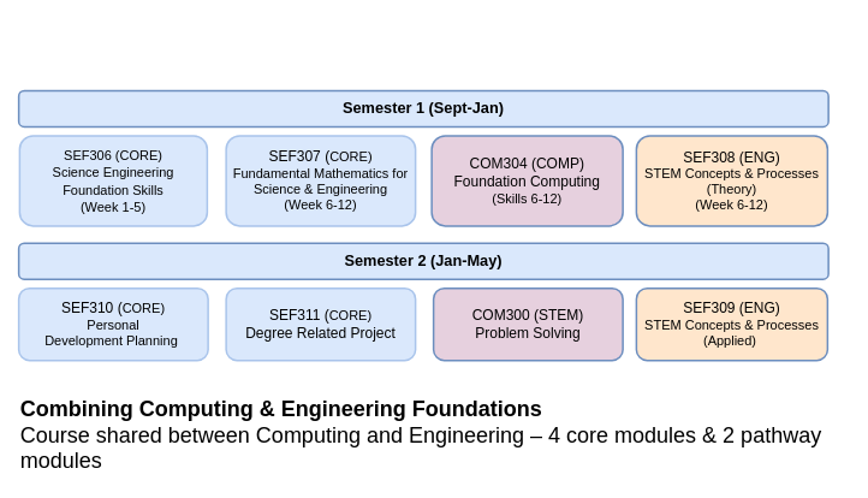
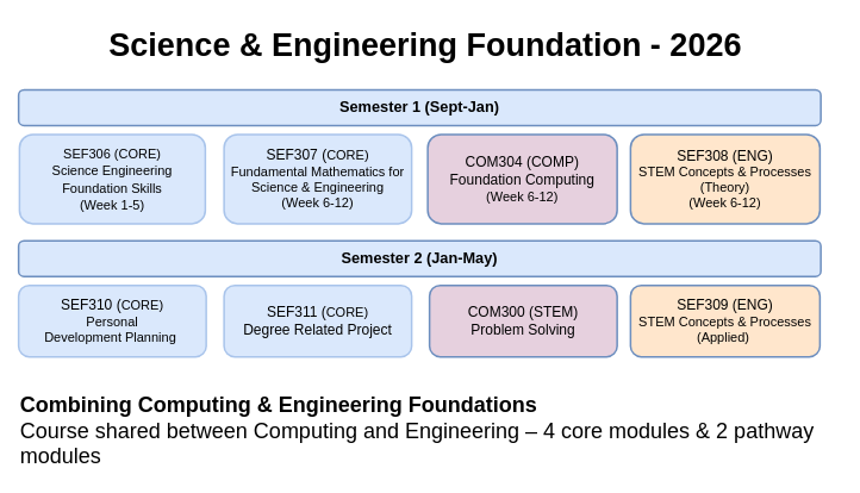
  <mxCell id="0" />
  <mxCell id="1" parent="0" />
  <mxCell id="2" value="&lt;font&gt;&lt;span style=&quot;font-size: 16px&quot;&gt;COM300 (STEM)&lt;br&gt;Problem Solving&lt;/span&gt;&lt;/font&gt;" style="rounded=1;whiteSpace=wrap;html=1;fillColor=#E6D0DE;strokeColor=#6c8ebf;strokeWidth=2;" parent="1" vertex="1"><mxGeometry x="480" y="319" width="210" height="80" as="geometry" /></mxCell>
  <mxCell id="3" value="&lt;font style=&quot;font-size: 16px;&quot;&gt;&lt;p class=&quot;MsoNormal&quot;&gt;SEF311 (&lt;span style=&quot;font-size: 14.667px;&quot;&gt;CORE)&lt;/span&gt;&lt;br&gt;&lt;span style=&quot;background-color: transparent; color: light-dark(rgb(0, 0, 0), rgb(255, 255, 255));&quot;&gt;Degree Related Project&lt;/span&gt;&lt;/p&gt;&lt;/font&gt;" style="rounded=1;whiteSpace=wrap;html=1;fillColor=#dae8fc;strokeColor=#A9C4EB;strokeWidth=2;" parent="1" vertex="1"><mxGeometry x="250" y="319" width="210" height="80" as="geometry" /></mxCell>
  <mxCell id="4" value="&lt;font style=&quot;font-size: 17px;&quot;&gt;&lt;b&gt;Semester 1 (Sept-Jan)&lt;/b&gt;&lt;/font&gt;" style="rounded=1;whiteSpace=wrap;html=1;fillColor=#dae8fc;strokeColor=#6c8ebf;strokeWidth=2;" parent="1" vertex="1"><mxGeometry x="20" y="100" width="898" height="40" as="geometry" /></mxCell>
  <mxCell id="5" value="&lt;font style=&quot;&quot;&gt;&lt;p style=&quot;&quot; class=&quot;MsoNormal&quot;&gt;&lt;span style=&quot;font-size: 16px;&quot;&gt;SEF309&amp;nbsp;&lt;/span&gt;&lt;span style=&quot;font-size: 16px;&quot;&gt;(ENG)&lt;/span&gt;&lt;span style=&quot;font-size: 16px;&quot;&gt;&lt;br&gt;&lt;/span&gt;&lt;span style=&quot;font-size: 11pt; font-family: Aptos, sans-serif; background-color: transparent; color: light-dark(rgb(0, 0, 0), rgb(255, 255, 255));&quot;&gt;STEM Concepts &amp;amp; Processes (Applied)&amp;nbsp;&lt;/span&gt;&lt;/p&gt;&lt;/font&gt;" style="rounded=1;whiteSpace=wrap;html=1;fillColor=#FFE6CC;strokeColor=#6c8ebf;strokeWidth=2;" parent="1" vertex="1"><mxGeometry x="705" y="319" width="212" height="80" as="geometry" /></mxCell>
  <mxCell id="6" value="&lt;b style=&quot;border-color: var(--border-color); font-size: 17px;&quot;&gt;Semester 2 (Jan-May)&lt;/b&gt;" style="rounded=1;whiteSpace=wrap;html=1;fillColor=#dae8fc;strokeColor=#6c8ebf;strokeWidth=2;" parent="1" vertex="1"><mxGeometry x="20" y="269" width="898" height="40" as="geometry" /></mxCell>
+ <mxCell id="7" value="&lt;font style=&quot;font-size: 36px;&quot;&gt;&lt;b&gt;Science &amp;amp; Engineering Foundation - 2026&amp;nbsp;&lt;/b&gt;&lt;/font&gt;" style="text;html=1;align=center;verticalAlign=middle;resizable=0;points=[];autosize=1;strokeColor=none;fillColor=none;" parent="1" vertex="1"><mxGeometry x="110" y="20" width="740" height="60" as="geometry" /></mxCell>
  <mxCell id="8" value="&lt;font style=&quot;font-size: 16px;&quot;&gt;&lt;span style=&quot;font-size:11.0pt;line-height:107%;&lt;br/&gt;font-family:&amp;quot;Aptos&amp;quot;,sans-serif;mso-ascii-theme-font:minor-latin;mso-fareast-font-family:&lt;br/&gt;Aptos;mso-fareast-theme-font:minor-latin;mso-hansi-theme-font:minor-latin;&lt;br/&gt;mso-bidi-font-family:&amp;quot;Times New Roman&amp;quot;;mso-bidi-theme-font:minor-bidi;&lt;br/&gt;mso-ansi-language:EN-GB;mso-fareast-language:EN-US;mso-bidi-language:AR-SA&quot;&gt;&lt;span style=&quot;font-size: 11pt; background-color: transparent; color: light-dark(rgb(0, 0, 0), rgb(255, 255, 255));&quot;&gt;SEF306 (CORE)&lt;br&gt;&lt;/span&gt;Science&amp;nbsp;Engineering Foundation Skills&lt;/span&gt;&lt;span style=&quot;font-size: 16px&quot;&gt;&lt;/span&gt;&lt;/font&gt;&lt;div&gt;&lt;font style=&quot;font-size: 16px;&quot;&gt;&lt;span style=&quot;font-size:11.0pt;line-height:107%;&lt;br/&gt;font-family:&amp;quot;Aptos&amp;quot;,sans-serif;mso-ascii-theme-font:minor-latin;mso-fareast-font-family:&lt;br/&gt;Aptos;mso-fareast-theme-font:minor-latin;mso-hansi-theme-font:minor-latin;&lt;br/&gt;mso-bidi-font-family:&amp;quot;Times New Roman&amp;quot;;mso-bidi-theme-font:minor-bidi;&lt;br/&gt;mso-ansi-language:EN-GB;mso-fareast-language:EN-US;mso-bidi-language:AR-SA&quot;&gt;(Week 1-5)&lt;/span&gt;&lt;/font&gt;&lt;/div&gt;" style="rounded=1;whiteSpace=wrap;html=1;fillColor=#dae8fc;strokeColor=#A9C4EB;strokeWidth=2;" parent="1" vertex="1"><mxGeometry x="21" y="150" width="208" height="100" as="geometry" /></mxCell>
  <mxCell id="9" value="&lt;font style=&quot;&quot;&gt;&lt;p style=&quot;&quot; class=&quot;MsoNormal&quot;&gt;&lt;span style=&quot;font-size: 16px;&quot;&gt;SEF307 (&lt;/span&gt;&lt;span style=&quot;font-size: 14.667px;&quot;&gt;CORE)&lt;/span&gt;&lt;span style=&quot;font-size: 16px;&quot;&gt;&lt;br&gt;&lt;/span&gt;&lt;span style=&quot;font-size: 11pt; background-color: transparent; color: light-dark(rgb(0, 0, 0), rgb(255, 255, 255));&quot;&gt;Fundamental&amp;nbsp;&lt;/span&gt;&lt;span style=&quot;font-size: 11pt; background-color: transparent; color: light-dark(rgb(0, 0, 0), rgb(255, 255, 255));&quot;&gt;Mathematics for Science &amp;amp; Engineering&lt;br&gt;&lt;/span&gt;&lt;span style=&quot;font-size: 14.667px;&quot;&gt;(Week 6-12)&lt;/span&gt;&lt;span style=&quot;font-size: 11pt; background-color: transparent; color: light-dark(rgb(0, 0, 0), rgb(255, 255, 255));&quot;&gt;&lt;/span&gt;&lt;/p&gt;&lt;/font&gt;" style="rounded=1;whiteSpace=wrap;html=1;fillColor=#dae8fc;strokeColor=#A9C4EB;strokeWidth=2;" parent="1" vertex="1"><mxGeometry x="250" y="150" width="210" height="100" as="geometry" /></mxCell>
  <mxCell id="10" value="&lt;font style=&quot;&quot;&gt;&lt;p style=&quot;&quot; class=&quot;MsoNormal&quot;&gt;&lt;span style=&quot;font-size: 16px;&quot;&gt;SEF308 (ENG)&lt;br&gt;&lt;/span&gt;&lt;span style=&quot;font-size: 11pt; background-color: transparent; color: light-dark(rgb(0, 0, 0), rgb(255, 255, 255));&quot;&gt;STEM &lt;/span&gt;&lt;span style=&quot;font-size: 11pt; background-color: transparent; color: light-dark(rgb(0, 0, 0), rgb(255, 255, 255));&quot;&gt;Concepts &amp;amp; Processes (Theory)&lt;br&gt;&lt;/span&gt;&lt;span style=&quot;font-size: 14.667px;&quot;&gt;(Week 6-12)&lt;/span&gt;&lt;span style=&quot;font-size: 11pt; background-color: transparent; color: light-dark(rgb(0, 0, 0), rgb(255, 255, 255));&quot;&gt;&lt;/span&gt;&lt;/p&gt;&lt;/font&gt;" style="rounded=1;whiteSpace=wrap;html=1;fillColor=#FFE6CC;strokeColor=#6c8ebf;strokeWidth=2;" parent="1" vertex="1"><mxGeometry x="705" y="150" width="212" height="100" as="geometry" /></mxCell>
  <mxCell id="11" value="&lt;font style=&quot;&quot;&gt;&lt;p style=&quot;&quot; class=&quot;MsoNormal&quot;&gt;&lt;span style=&quot;font-size: 16px;&quot;&gt;SEF310 (&lt;/span&gt;&lt;span style=&quot;font-size: 14.667px;&quot;&gt;CORE)&lt;/span&gt;&lt;span style=&quot;font-size: 16px;&quot;&gt;&lt;br&gt;&lt;/span&gt;&lt;span style=&quot;font-size: 11pt; font-family: Aptos, sans-serif; background-color: transparent; color: light-dark(rgb(0, 0, 0), rgb(255, 255, 255));&quot;&gt;Personal&lt;br&gt;Development Planning&amp;nbsp;&lt;/span&gt;&lt;/p&gt;&lt;/font&gt;" style="rounded=1;whiteSpace=wrap;html=1;fillColor=#dae8fc;strokeColor=#A9C4EB;strokeWidth=2;" parent="1" vertex="1"><mxGeometry x="20" y="319" width="210" height="80" as="geometry" /></mxCell>
- <mxCell id="12" value="&lt;font style=&quot;font-size: 16px;&quot;&gt;COM304 (COMP)&lt;br&gt;Foundation Computing&lt;br&gt;&lt;span style=&quot;font-size: 14.667px;&quot;&gt;(Skills 6-12)&lt;/span&gt;&lt;br&gt;&lt;/font&gt;" style="rounded=1;whiteSpace=wrap;html=1;fillColor=#E6D0DE;strokeColor=#6c8ebf;strokeWidth=2;" parent="1" vertex="1"><mxGeometry x="478" y="150" width="212" height="100" as="geometry" /></mxCell>
+ <mxCell id="12" value="&lt;font style=&quot;font-size: 16px;&quot;&gt;COM304 (COMP)&lt;br&gt;Foundation Computing&lt;br&gt;&lt;span style=&quot;font-size: 14.667px;&quot;&gt;(Week 6-12)&lt;/span&gt;&lt;br&gt;&lt;/font&gt;" style="rounded=1;whiteSpace=wrap;html=1;fillColor=#E6D0DE;strokeColor=#6c8ebf;strokeWidth=2;" parent="1" vertex="1"><mxGeometry x="478" y="150" width="212" height="100" as="geometry" /></mxCell>
  <mxCell id="13" value="&lt;p class=&quot;MsoNormal&quot;&gt;&lt;font style=&quot;font-size: 24px;&quot;&gt;&lt;b style=&quot;&quot;&gt;Combining Computing &amp;amp; Engineering Foundations&lt;br&gt;&lt;/b&gt;Course shared between Computing and Engineering – 4 core modules &amp;amp; 2 pathway&lt;br&gt;modules&lt;/font&gt;&lt;/p&gt;" style="text;whiteSpace=wrap;html=1;" parent="1" vertex="1"><mxGeometry x="20" y="420" width="920" height="110" as="geometry" /></mxCell>
